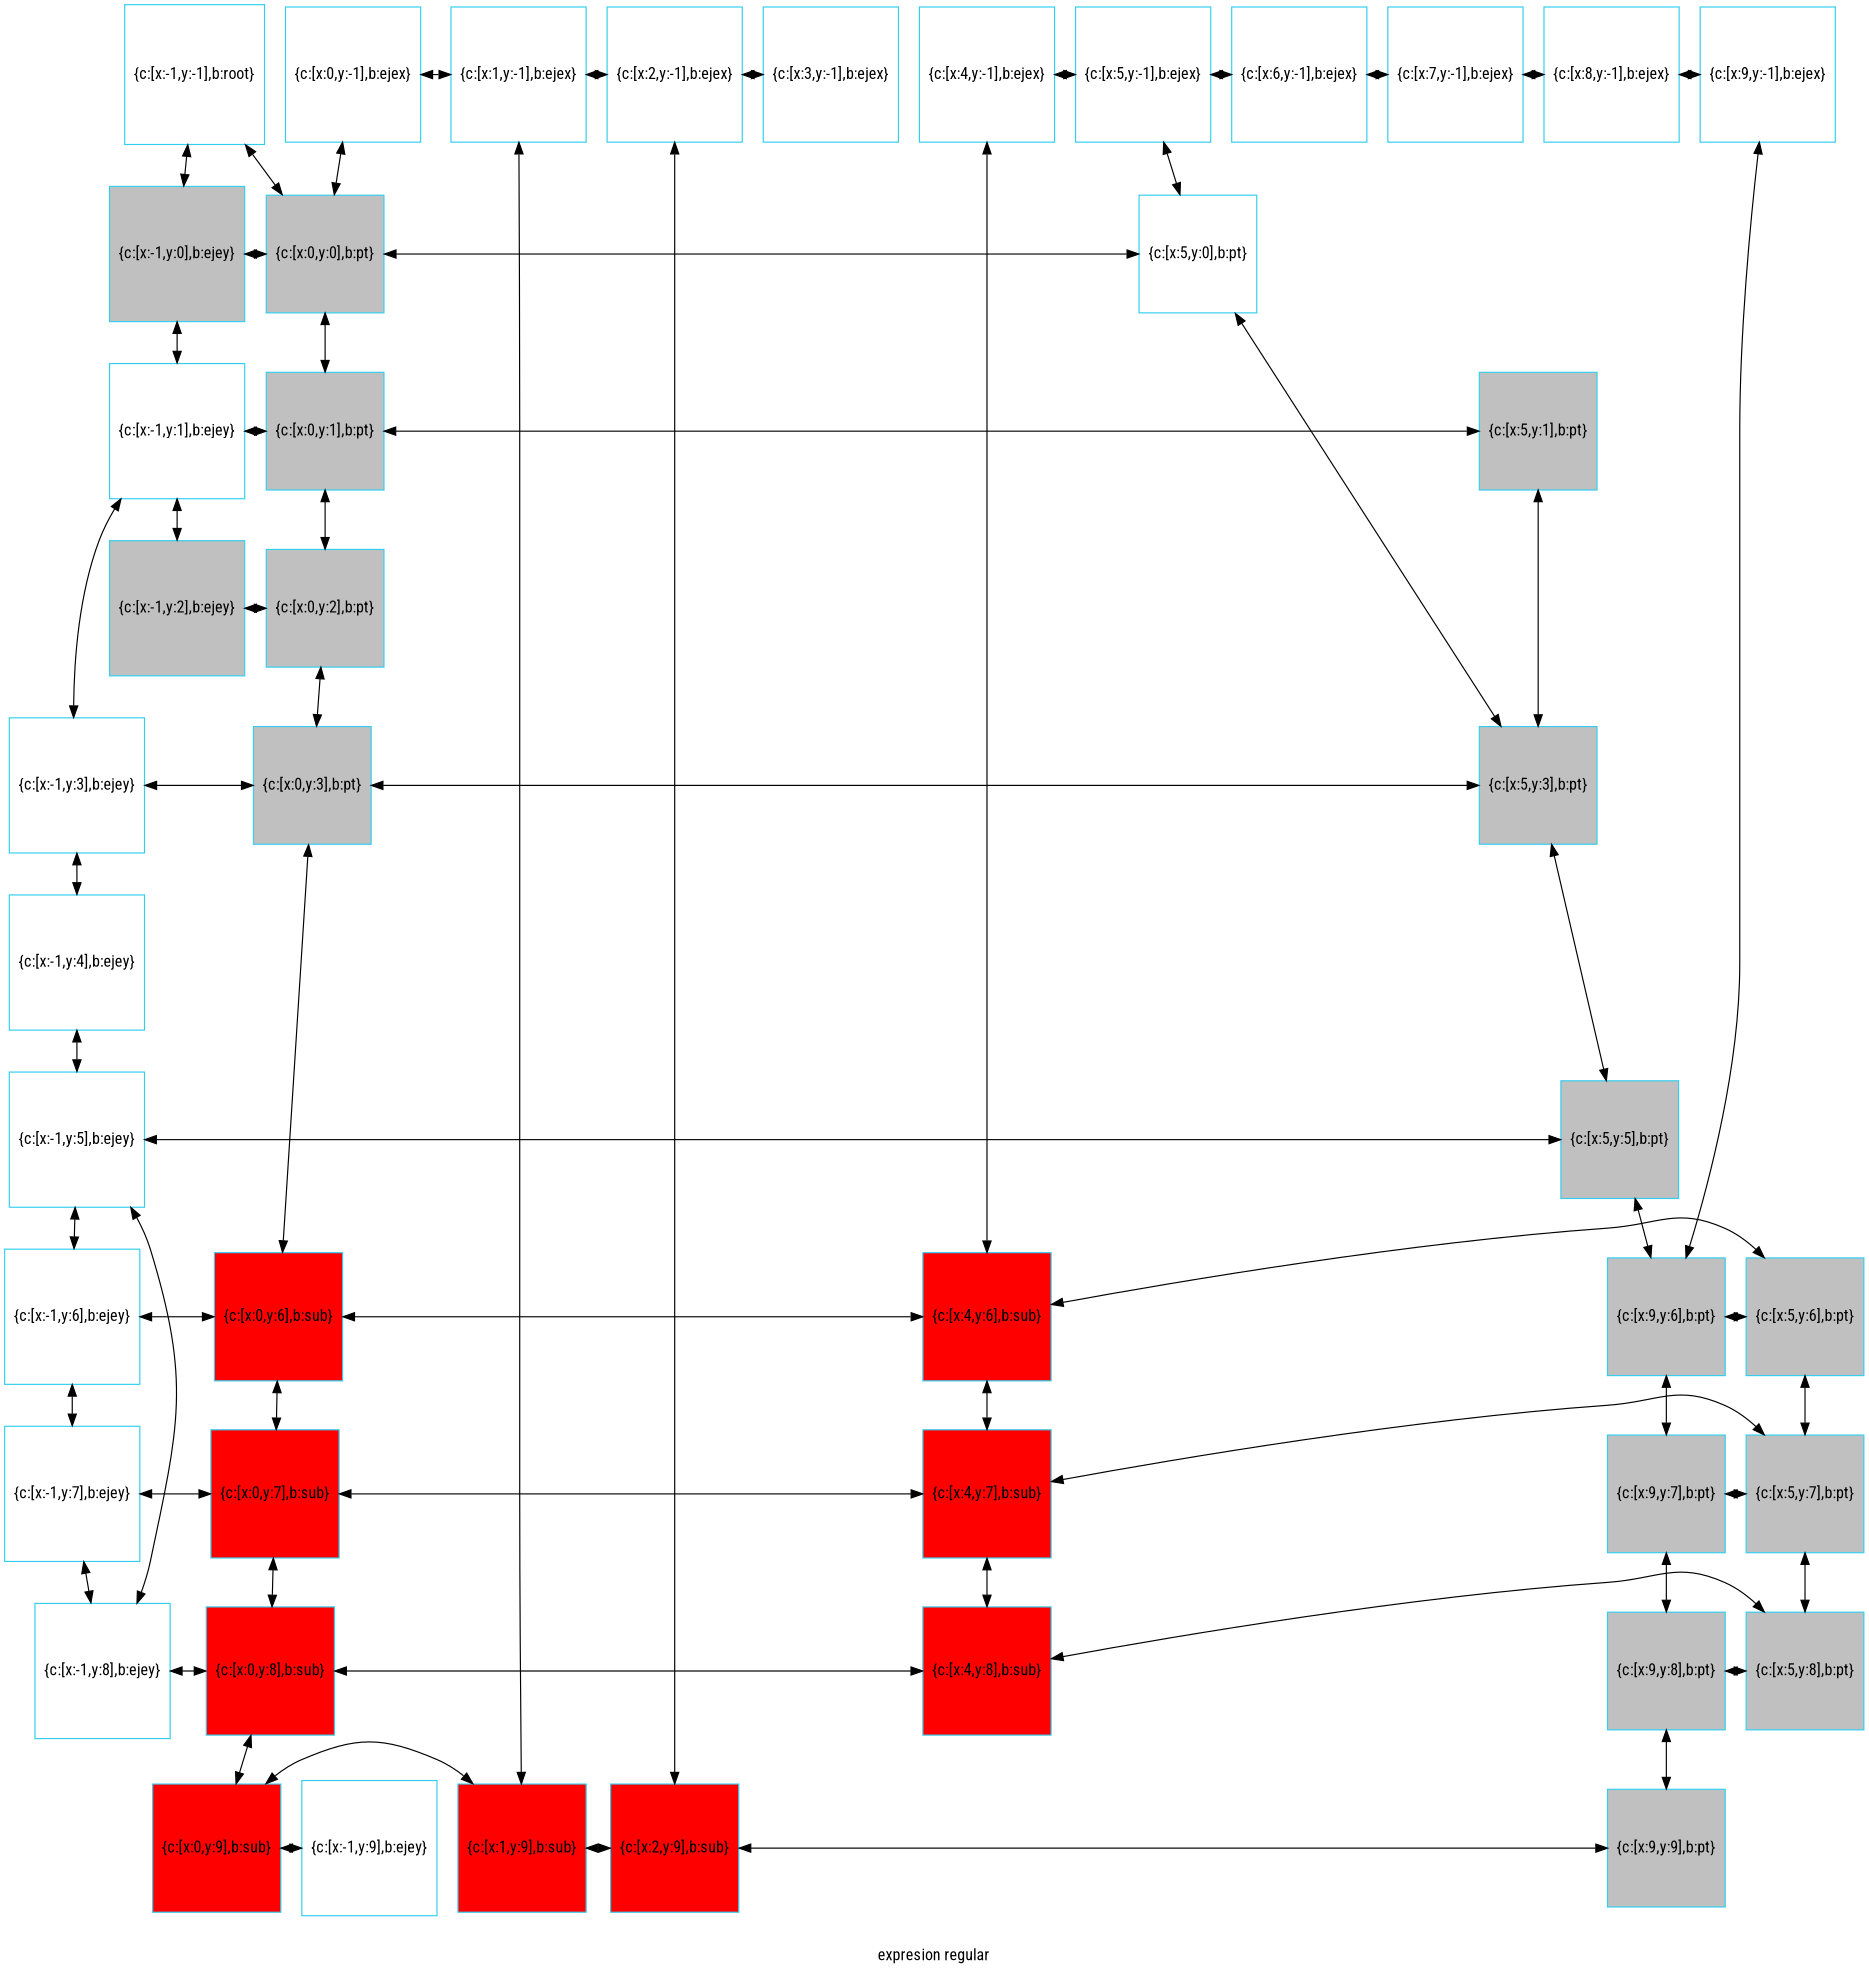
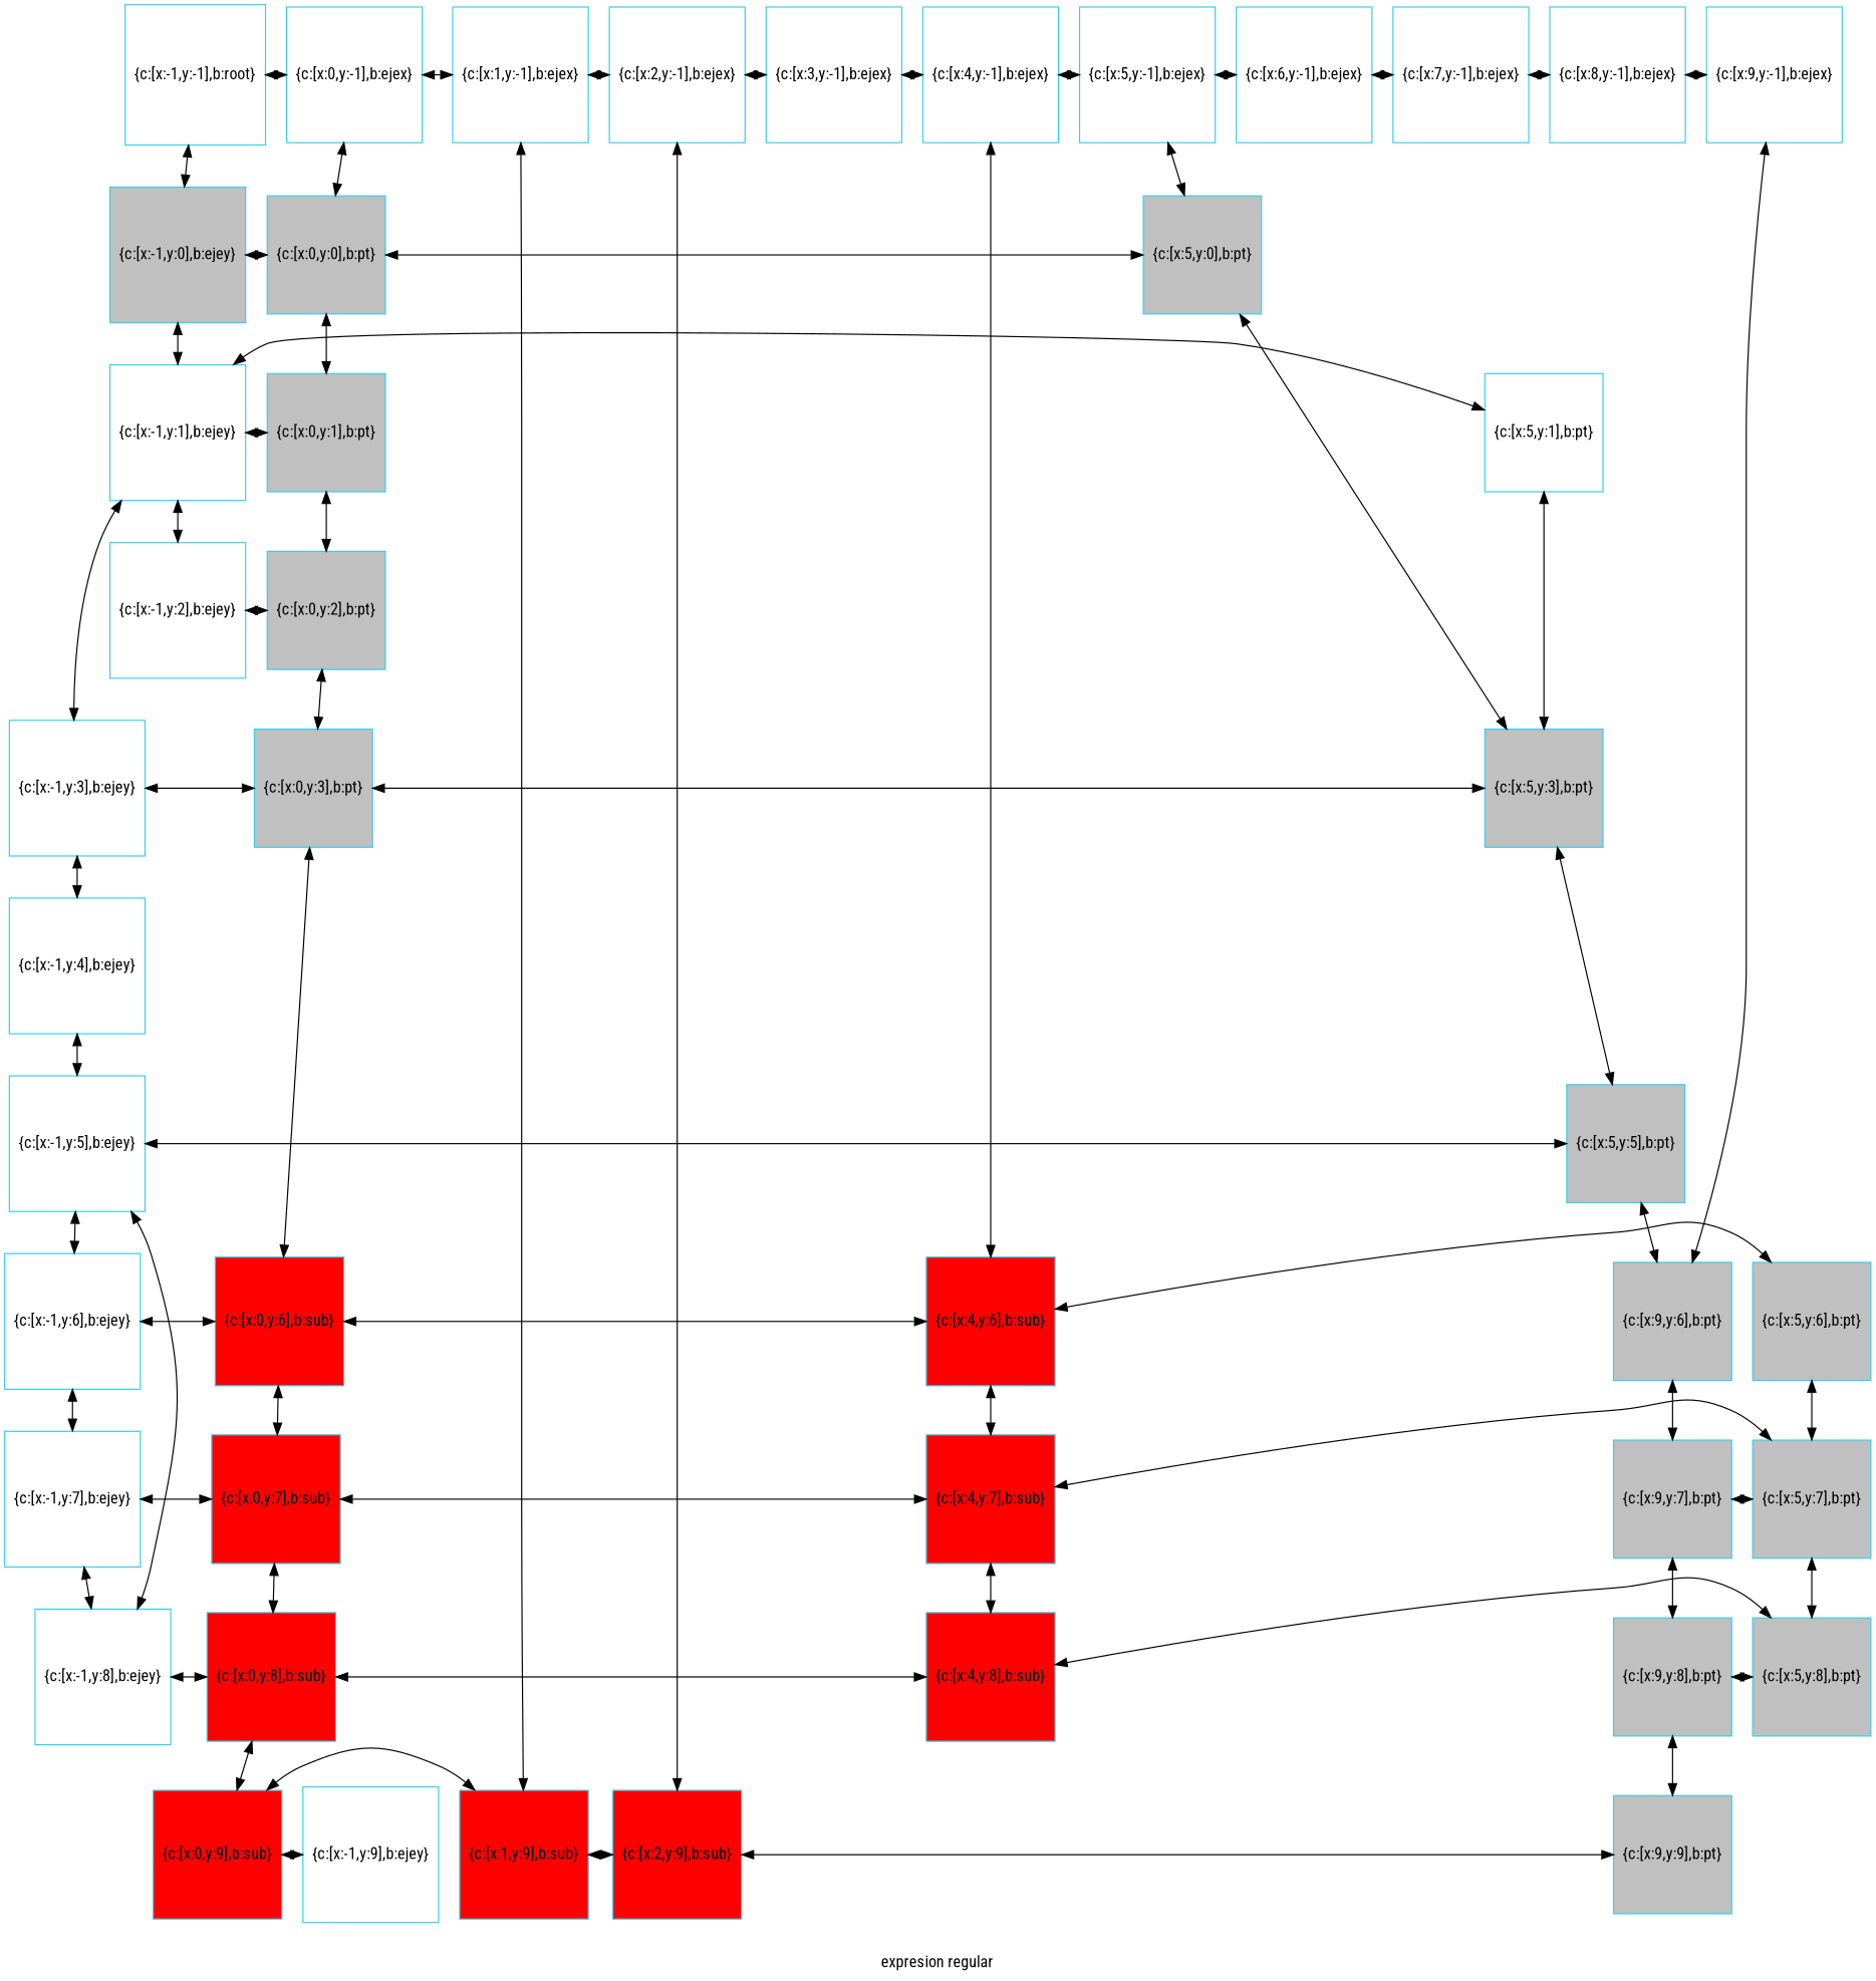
  digraph {
    fontname="Roboto Condensed"
    label="expresion regular"
    node [color="#31CEF0" fillcolor=white fontname="Roboto Condensed" shape=square style=filled]
    edge [dir=both fontname="Roboto Condensed"]
    n1 [label="{c:[x:-1,y:-1],b:root}"]
    n2 [label="{c:[x:0,y:-1],b:ejex}"]
    n3 [label="{c:[x:1,y:-1],b:ejex}"]
    n4 [label="{c:[x:2,y:-1],b:ejex}"]
    n5 [label="{c:[x:3,y:-1],b:ejex}"]
    n6 [label="{c:[x:4,y:-1],b:ejex}"]
    n7 [label="{c:[x:5,y:-1],b:ejex}"]
    n8 [label="{c:[x:6,y:-1],b:ejex}"]
    n9 [label="{c:[x:7,y:-1],b:ejex}"]
    n10 [label="{c:[x:8,y:-1],b:ejex}"]
    n11 [label="{c:[x:9,y:-1],b:ejex}"]
    n12 [fillcolor=gray label="{c:[x:-1,y:0],b:ejey}"]
    n13 [fillcolor=gray label="{c:[x:0,y:0],b:pt}"]
-   n14 [label="{c:[x:5,y:0],b:pt}"]
+   n14 [fillcolor=gray label="{c:[x:5,y:0],b:pt}"]
    n15 [label="{c:[x:-1,y:1],b:ejey}"]
    n16 [fillcolor=gray label="{c:[x:0,y:1],b:pt}"]
-   n17 [fillcolor=gray label="{c:[x:5,y:1],b:pt}"]
-   n18 [fillcolor=gray label="{c:[x:-1,y:2],b:ejey}"]
+   n17 [label="{c:[x:5,y:1],b:pt}"]
+   n18 [label="{c:[x:-1,y:2],b:ejey}"]
    n19 [fillcolor=gray label="{c:[x:0,y:2],b:pt}"]
    n20 [label="{c:[x:-1,y:3],b:ejey}"]
    n21 [fillcolor=gray label="{c:[x:0,y:3],b:pt}"]
    n22 [fillcolor=gray label="{c:[x:5,y:3],b:pt}"]
    n23 [label="{c:[x:-1,y:4],b:ejey}"]
    n24 [label="{c:[x:-1,y:5],b:ejey}"]
    n25 [fillcolor=gray label="{c:[x:5,y:5],b:pt}"]
    n26 [label="{c:[x:-1,y:6],b:ejey}"]
    n27 [fillcolor=red label="{c:[x:0,y:6],b:sub}"]
    n28 [fillcolor=red label="{c:[x:4,y:6],b:sub}"]
    n29 [fillcolor=gray label="{c:[x:5,y:6],b:pt}"]
    n30 [fillcolor=gray label="{c:[x:9,y:6],b:pt}"]
    n31 [label="{c:[x:-1,y:7],b:ejey}"]
    n32 [fillcolor=red label="{c:[x:0,y:7],b:sub}"]
    n33 [fillcolor=red label="{c:[x:4,y:7],b:sub}"]
    n34 [fillcolor=gray label="{c:[x:5,y:7],b:pt}"]
    n35 [fillcolor=gray label="{c:[x:9,y:7],b:pt}"]
    n36 [label="{c:[x:-1,y:8],b:ejey}"]
    n37 [fillcolor=red label="{c:[x:0,y:8],b:sub}"]
    n38 [fillcolor=red label="{c:[x:4,y:8],b:sub}"]
    n39 [fillcolor=gray label="{c:[x:5,y:8],b:pt}"]
    n40 [fillcolor=gray label="{c:[x:9,y:8],b:pt}"]
    n41 [label="{c:[x:-1,y:9],b:ejey}"]
    n42 [fillcolor=red label="{c:[x:0,y:9],b:sub}"]
    n43 [fillcolor=red label="{c:[x:1,y:9],b:sub}"]
    n44 [fillcolor=red label="{c:[x:2,y:9],b:sub}"]
    n45 [fillcolor=gray label="{c:[x:9,y:9],b:pt}"]
    subgraph sub_1 {
      rank=same
      n1
      n2
      n3
      n4
      n5
      n6
      n7
      n8
      n9
      n10
      n11
    }
    subgraph sub_2 {
      rank=same
      n12
      n13
      n14
    }
    subgraph sub_3 {
      rank=same
      n15
      n16
      n17
    }
    subgraph sub_4 {
      rank=same
      n18
      n19
    }
    subgraph sub_5 {
      rank=same
      n20
      n21
      n22
    }
    subgraph sub_6 {
      rank=same
      n23
    }
    subgraph sub_7 {
      rank=same
      n24
      n25
    }
    subgraph sub_8 {
      rank=same
      n26
      n27
      n28
      n29
      n30
    }
    subgraph sub_9 {
      rank=same
      n31
      n32
      n33
      n34
      n35
    }
    subgraph sub_10 {
      rank=same
      n36
      n37
      n38
      n39
      n40
    }
    subgraph sub_11 {
      rank=same
      n41
      n42
      n43
      n44
      n45
    }
-   n1 -> n13
+   n1 -> n2
    n1 -> n12
    n2 -> n3
    n2 -> n13
    n3 -> n4
    n3 -> n43
    n4 -> n5
    n4 -> n44
+   n5 -> n6
    n6 -> n7
    n6 -> n28
    n7 -> n8
    n7 -> n14
    n8 -> n9
    n9 -> n10
    n10 -> n11
    n11 -> n30
    n12 -> n13 [constraint=false]
    n12 -> n15
    n13 -> n14 [constraint=false]
    n13 -> n16
    n14 -> n22
    n15 -> n16 [constraint=false]
    n15 -> n18
    n15 -> n20
-   n16 -> n17 [constraint=false]
+   n15 -> n17 [constraint=false]
    n16 -> n19
    n17 -> n22
    n18 -> n19 [constraint=false]
    n19 -> n21
    n20 -> n21 [constraint=false]
    n20 -> n23
    n21 -> n22 [constraint=false]
    n21 -> n27
    n22 -> n25
    n23 -> n24
    n24 -> n25 [constraint=false]
    n24 -> n26
    n25 -> n30
    n26 -> n27 [constraint=false]
    n26 -> n31
    n27 -> n28 [constraint=false]
    n27 -> n32
    n28 -> n29 [constraint=false]
    n28 -> n33
-   n29 -> n30 [constraint=false]
    n29 -> n34
    n30 -> n35
    n31 -> n32 [constraint=false]
    n31 -> n36
    n32 -> n33 [constraint=false]
    n32 -> n37
    n33 -> n34 [constraint=false]
    n33 -> n38
    n34 -> n35 [constraint=false]
    n34 -> n39
    n35 -> n40
    n36 -> n24
    n36 -> n37 [constraint=false]
    n37 -> n38 [constraint=false]
    n37 -> n42
    n38 -> n39 [constraint=false]
    n39 -> n40 [constraint=false]
    n40 -> n45
    n41 -> n42 [constraint=false]
    n42 -> n43 [constraint=false]
    n43 -> n44 [constraint=false]
    n44 -> n45 [constraint=false]
  }
